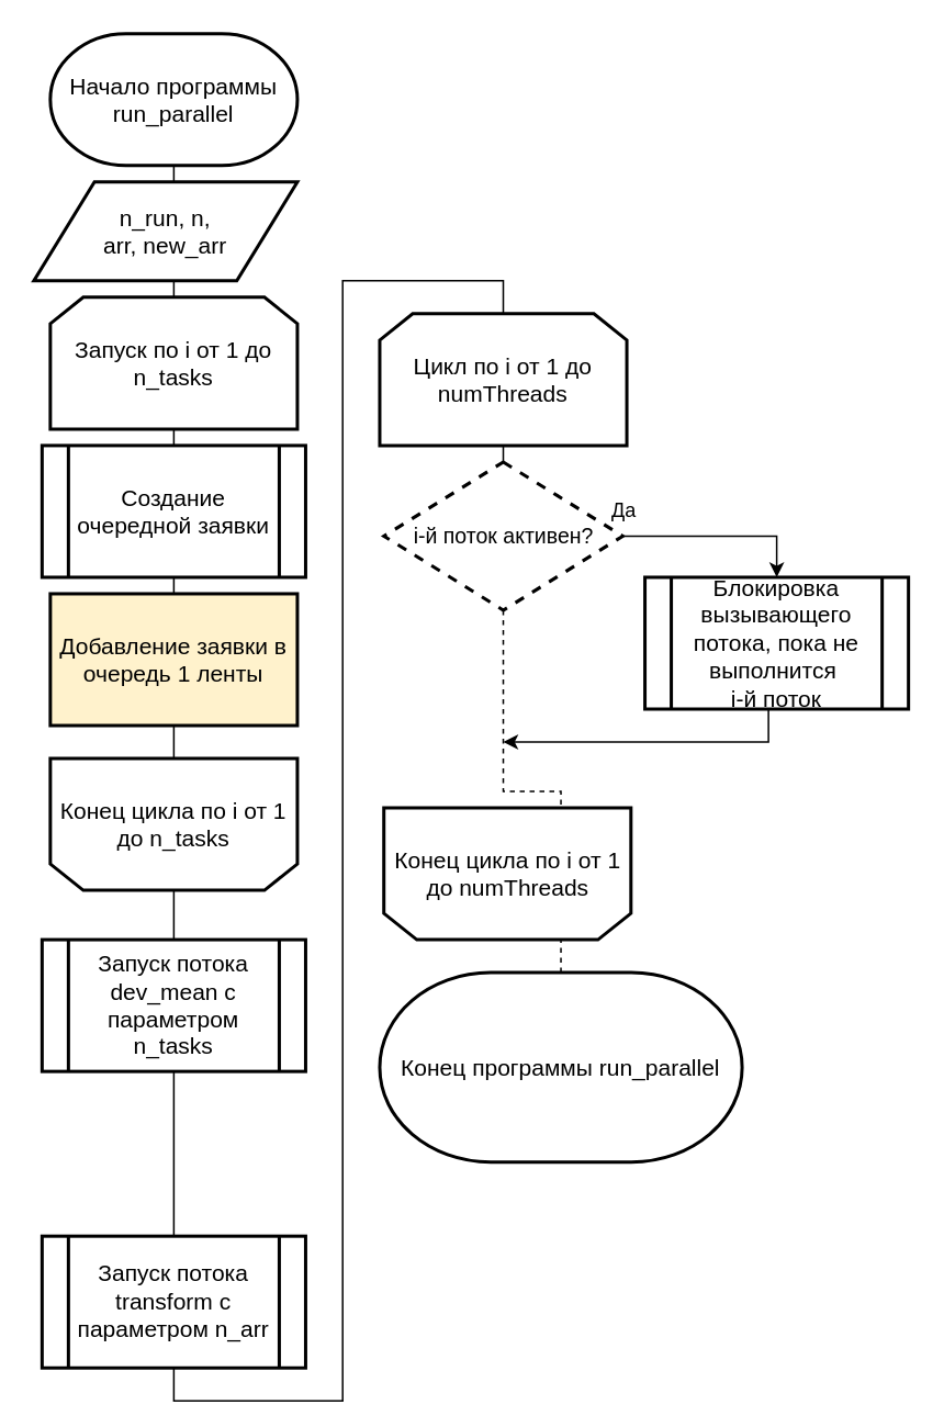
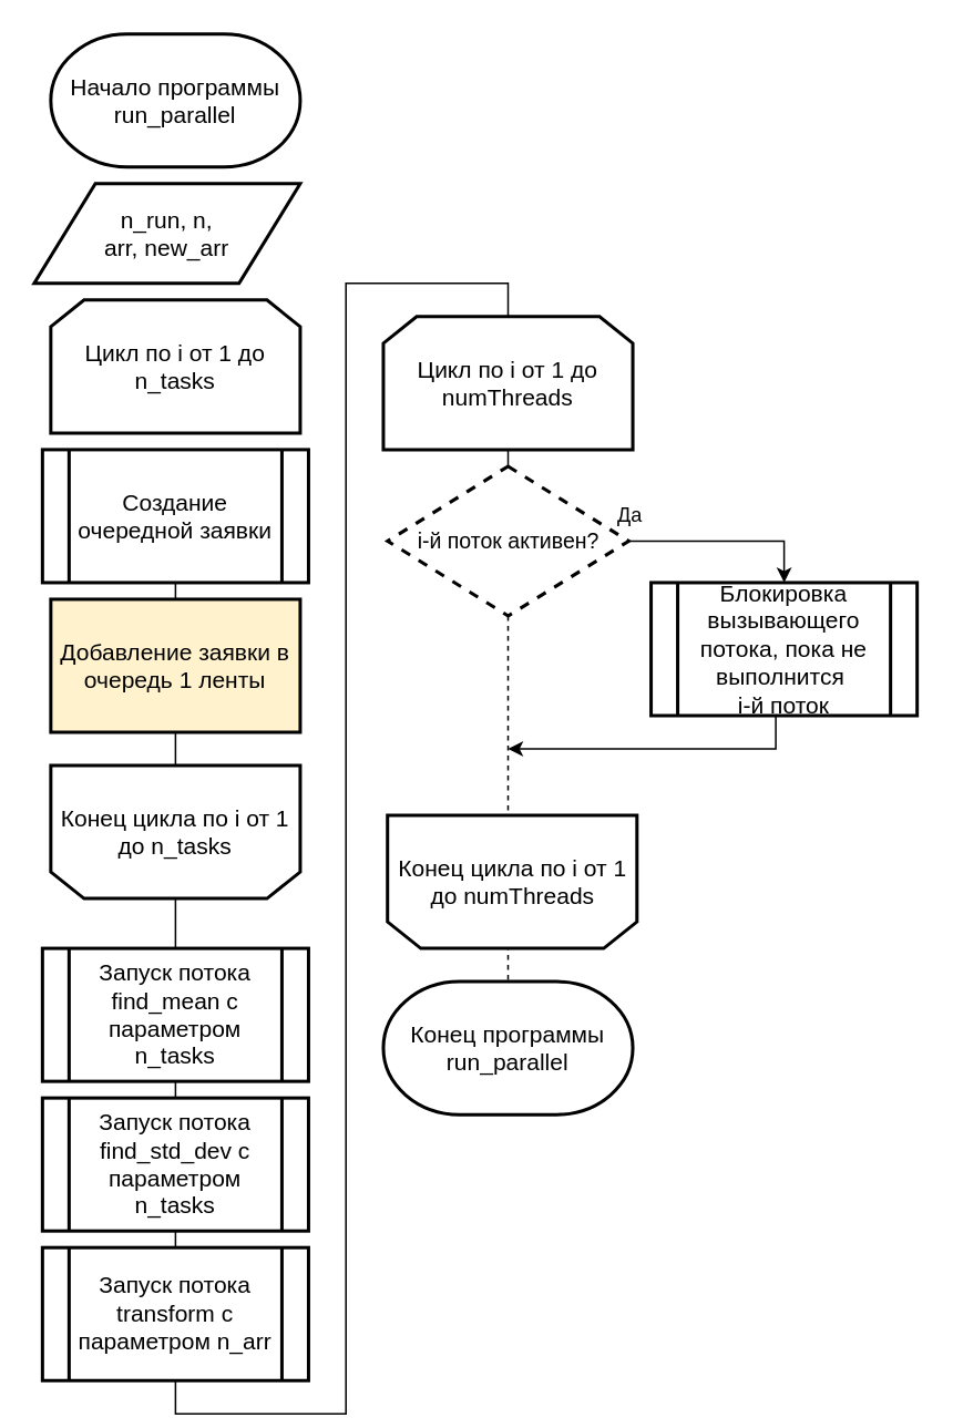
  <mxCell id="0" />
  <mxCell id="1" parent="0" />
  <mxCell id="2" style="edgeStyle=orthogonalEdgeStyle;rounded=0;orthogonalLoop=1;jettySize=auto;html=1;exitX=0.5;exitY=1;exitDx=0;exitDy=0;entryX=0.5;entryY=1;entryDx=0;entryDy=0;endArrow=none;endFill=0;entryPerimeter=0;" parent="1" source="7" edge="1"><mxGeometry relative="1" as="geometry"><mxPoint x="105" y="550" as="sourcePoint" /><mxPoint x="105" y="360" as="targetPoint" /></mxGeometry></mxCell>
- <mxCell id="3" style="edgeStyle=orthogonalEdgeStyle;rounded=0;orthogonalLoop=1;jettySize=auto;html=1;exitX=0.5;exitY=1;exitDx=0;exitDy=0;entryX=0.5;entryY=1;entryDx=0;entryDy=0;endArrow=none;endFill=0;entryPerimeter=0;" parent="1" source="14" target="5" edge="1"><mxGeometry relative="1" as="geometry"><mxPoint x="105" y="360" as="sourcePoint" /><mxPoint x="110" y="1190" as="targetPoint" /><Array as="points"><mxPoint x="105" y="260" /><mxPoint x="105" y="260" /></Array></mxGeometry></mxCell>
- <mxCell id="4" value="Конец программы run_parallel" style="strokeWidth=2;html=1;shape=mxgraph.flowchart.terminator;whiteSpace=wrap;fontSize=14;" parent="1" vertex="1"><mxGeometry x="230" y="590" width="220" height="115" as="geometry" /></mxCell>
+ <mxCell id="4" value="Конец программы run_parallel" style="strokeWidth=2;html=1;shape=mxgraph.flowchart.terminator;whiteSpace=wrap;fontSize=14;" parent="1" vertex="1"><mxGeometry x="230" y="590" width="150" height="80" as="geometry" /></mxCell>
  <mxCell id="5" value="&lt;font style=&quot;font-size: 14px&quot;&gt;Начало программы run_parallel&lt;/font&gt;" style="strokeWidth=2;html=1;shape=mxgraph.flowchart.terminator;whiteSpace=wrap;fontSize=14;fontFamily=Helvetica;" parent="1" vertex="1"><mxGeometry x="30" y="20" width="150" height="80" as="geometry" /></mxCell>
  <mxCell id="6" style="edgeStyle=orthogonalEdgeStyle;rounded=0;orthogonalLoop=1;jettySize=auto;html=1;exitX=0.5;exitY=0;exitDx=0;exitDy=0;entryX=0.5;entryY=0;entryDx=0;entryDy=0;endArrow=none;endFill=0;" parent="1" source="7" target="19" edge="1"><mxGeometry relative="1" as="geometry" /></mxCell>
  <mxCell id="7" value="&lt;span style=&quot;font-size: 14px&quot;&gt;Конец цикла&amp;nbsp;&lt;/span&gt;&lt;span style=&quot;font-size: 14px&quot;&gt;по i от 1 до&amp;nbsp;&lt;/span&gt;&lt;span style=&quot;font-size: 14px&quot;&gt;n_tasks&lt;/span&gt;&lt;span style=&quot;color: rgba(0 , 0 , 0 , 0) ; font-family: monospace ; font-size: 0px&quot;&gt;%3CmxGraphModel%3E%3Croot%3E%3CmxCell%20id%3D%220%22%2F%3E%3CmxCell%20id%3D%221%22%20parent%3D%220%22%2F%3E%3CmxCell%20id%3D%222%22%20value%3D%22%26lt%3Bspan%20style%3D%26quot%3Bfont-size%3A%2014px%26quot%3B%26gt%3B%D0%A6%D0%B8%D0%BA%D0%BB%20%D0%BF%D0%BE%20x%20%D0%BE%D1%82%200%20%D0%B4%D0%BE%20%D0%B7%D0%BD%D0%B0%D1%87%D0%B5%D0%BD%D0%B8%D1%8F%20%D1%88%D0%B8%D1%80%D0%B8%D0%BD%D1%8B%20%D1%8D%D0%BA%D1%80%D0%B0%D0%BD%D0%B0%26lt%3B%2Fspan%26gt%3B%22%20style%3D%22shape%3DloopLimit%3BwhiteSpace%3Dwrap%3Bhtml%3D1%3BstrokeWidth%3D2%3B%22%20vertex%3D%221%22%20parent%3D%221%22%3E%3CmxGeometry%20x%3D%22810%22%20y%3D%2252%22%20width%3D%22140%22%20height%3D%2270%22%20as%3D%22geometry%22%2F%3E%3C%2FmxCell%3E%3CmxCell%20id%3D%223%22%20value%3D%22%26lt%3Bspan%20style%3D%26quot%3Bfont-size%3A%2014px%26quot%3B%26gt%3B%D0%9A%D0%BE%D0%BD%D0%B5%D1%86%20%D1%86%D0%B8%D0%BA%D0%BB%D0%B0%26amp%3Bnbsp%3B%26lt%3B%2Fspan%26gt%3B%26lt%3Bspan%20style%3D%26quot%3Bfont-size%3A%2014px%26quot%3B%26gt%3B%D0%BF%D0%BE%20x%20%D0%BE%D1%82%200%20%D0%B4%D0%BE%20%D0%B7%D0%BD%D0%B0%D1%87%D0%B5%D0%BD%D0%B8%D1%8F%20%D1%88%D0%B8%D1%80%D0%B8%D0%BD%D1%8B%20%D1%8D%D0%BA%D1%80%D0%B0%D0%BD%D0%B0%26lt%3B%2Fspan%26gt%3B%22%20style%3D%22shape%3DloopLimit%3BwhiteSpace%3Dwrap%3Bhtml%3D1%3BstrokeWidth%3D2%3Bdirection%3Dwest%3B%22%20vertex%3D%221%22%20parent%3D%221%22%3E%3CmxGeometry%20x%3D%22810%22%20y%3D%22550%22%20width%3D%22140%22%20height%3D%2270%22%20as%3D%22geometry%22%2F%3E%3C%2FmxCell%3E%3C%2Froot%3E%3C%2FmxGraphModel%3E&lt;/span&gt;&lt;span style=&quot;color: rgba(0 , 0 , 0 , 0) ; font-family: monospace ; font-size: 0px&quot;&gt;%3CmxGraphModel%3E%3Croot%3E%3CmxCell%20id%3D%220%22%2F%3E%3CmxCell%20id%3D%221%22%20parent%3D%220%22%2F%3E%3CmxCell%20id%3D%222%22%20value%3D%22%26lt%3Bspan%20style%3D%26quot%3Bfont-size%3A%2014px%26quot%3B%26gt%3B%D0%A6%D0%B8%D0%BA%D0%BB%20%D0%BF%D0%BE%20x%20%D0%BE%D1%82%200%20%D0%B4%D0%BE%20%D0%B7%D0%BD%D0%B0%D1%87%D0%B5%D0%BD%D0%B8%D1%8F%20%D1%88%D0%B8%D1%80%D0%B8%D0%BD%D1%8B%20%D1%8D%D0%BA%D1%80%D0%B0%D0%BD%D0%B0%26lt%3B%2Fspan%26gt%3B%22%20style%3D%22shape%3DloopLimit%3BwhiteSpace%3Dwrap%3Bhtml%3D1%3BstrokeWidth%3D2%3B%22%20vertex%3D%221%22%20parent%3D%221%22%3E%3CmxGeometry%20x%3D%22810%22%20y%3D%2252%22%20width%3D%22140%22%20height%3D%2270%22%20as%3D%22geometry%22%2F%3E%3C%2FmxCell%3E%3CmxCell%20id%3D%223%22%20value%3D%22%26lt%3Bspan%20style%3D%26quot%3Bfont-size%3A%2014px%26quot%3B%26gt%3B%D0%9A%D0%BE%D0%BD%D0%B5%D1%86%20%D1%86%D0%B8%D0%BA%D0%BB%D0%B0%26amp%3Bnbsp%3B%26lt%3B%2Fspan%26gt%3B%26lt%3Bspan%20style%3D%26quot%3Bfont-size%3A%2014px%26quot%3B%26gt%3B%D0%BF%D0%BE%20x%20%D0%BE%D1%82%200%20%D0%B4%D0%BE%20%D0%B7%D0%BD%D0%B0%D1%87%D0%B5%D0%BD%D0%B8%D1%8F%20%D1%88%D0%B8%D1%80%D0%B8%D0%BD%D1%8B%20%D1%8D%D0%BA%D1%80%D0%B0%D0%BD%D0%B0%26lt%3B%2Fspan%26gt%3B%22%20style%3D%22shape%3DloopLimit%3BwhiteSpace%3Dwrap%3Bhtml%3D1%3BstrokeWidth%3D2%3Bdirection%3Dwest%3B%22%20vertex%3D%221%22%20parent%3D%221%22%3E%3CmxGeometry%20x%3D%22810%22%20y%3D%22550%22%20width%3D%22140%22%20height%3D%2270%22%20as%3D%22geometry%22%2F%3E%3C%2FmxCell%3E%3C%2Froot%3E%3C%2FmxGraphModel%3E&lt;/span&gt;" style="shape=loopLimit;whiteSpace=wrap;html=1;strokeWidth=2;direction=west;" parent="1" vertex="1"><mxGeometry x="30" y="460" width="150" height="80" as="geometry" /></mxCell>
  <mxCell id="8" value="Добавление заявки в очередь 1 ленты" style="rounded=0;whiteSpace=wrap;html=1;strokeWidth=2;fontSize=14;fillColor=#fff2cc;" parent="1" vertex="1"><mxGeometry x="30" y="360" width="150" height="80" as="geometry" /></mxCell>
- <mxCell id="9" value="&lt;span style=&quot;font-size: 14px&quot;&gt;Запуск по i от 1 до n_tasks&lt;/span&gt;" style="shape=loopLimit;whiteSpace=wrap;html=1;strokeWidth=2;" parent="1" vertex="1"><mxGeometry x="30" y="180" width="150" height="80" as="geometry" /></mxCell>
+ <mxCell id="9" value="&lt;span style=&quot;font-size: 14px&quot;&gt;Цикл по i от 1 до n_tasks&lt;/span&gt;" style="shape=loopLimit;whiteSpace=wrap;html=1;strokeWidth=2;" parent="1" vertex="1"><mxGeometry x="30" y="180" width="150" height="80" as="geometry" /></mxCell>
  <mxCell id="10" value="&lt;span style=&quot;font-size: 14px&quot;&gt;Цикл по i от 1 до numThreads&lt;/span&gt;&lt;span style=&quot;color: rgba(0 , 0 , 0 , 0) ; font-family: monospace ; font-size: 0px&quot;&gt;%3CmxGraphModel%3E%3Croot%3E%3CmxCell%20id%3D%220%22%2F%3E%3CmxCell%20id%3D%221%22%20parent%3D%220%22%2F%3E%3CmxCell%20id%3D%222%22%20value%3D%22%26lt%3Bspan%20style%3D%26quot%3Bfont-size%3A%2014px%26quot%3B%26gt%3B%D0%A6%D0%B8%D0%BA%D0%BB%20%D0%BF%D0%BE%20x%20%D0%BE%D1%82%200%20%D0%B4%D0%BE%20%D0%B7%D0%BD%D0%B0%D1%87%D0%B5%D0%BD%D0%B8%D1%8F%20%D1%88%D0%B8%D1%80%D0%B8%D0%BD%D1%8B%20%D1%8D%D0%BA%D1%80%D0%B0%D0%BD%D0%B0%26lt%3B%2Fspan%26gt%3B%22%20style%3D%22shape%3DloopLimit%3BwhiteSpace%3Dwrap%3Bhtml%3D1%3BstrokeWidth%3D2%3B%22%20vertex%3D%221%22%20parent%3D%221%22%3E%3CmxGeometry%20x%3D%22810%22%20y%3D%2252%22%20width%3D%22140%22%20height%3D%2270%22%20as%3D%22geometry%22%2F%3E%3C%2FmxCell%3E%3CmxCell%20id%3D%223%22%20value%3D%22%26lt%3Bspan%20style%3D%26quot%3Bfont-size%3A%2014px%26quot%3B%26gt%3B%D0%9A%D0%BE%D0%BD%D0%B5%D1%86%20%D1%86%D0%B8%D0%BA%D0%BB%D0%B0%26amp%3Bnbsp%3B%26lt%3B%2Fspan%26gt%3B%26lt%3Bspan%20style%3D%26quot%3Bfont-size%3A%2014px%26quot%3B%26gt%3B%D0%BF%D0%BE%20x%20%D0%BE%D1%82%200%20%D0%B4%D0%BE%20%D0%B7%D0%BD%D0%B0%D1%87%D0%B5%D0%BD%D0%B8%D1%8F%20%D1%88%D0%B8%D1%80%D0%B8%D0%BD%D1%8B%20%D1%8D%D0%BA%D1%80%D0%B0%D0%BD%D0%B0%26lt%3B%2Fspan%26gt%3B%22%20style%3D%22shape%3DloopLimit%3BwhiteSpace%3Dwrap%3Bhtml%3D1%3BstrokeWidth%3D2%3Bdirection%3Dwest%3B%22%20vertex%3D%221%22%20parent%3D%221%22%3E%3CmxGeometry%20x%3D%22810%22%20y%3D%22550%22%20width%3D%22140%22%20height%3D%2270%22%20as%3D%22geometry%22%2F%3E%3C%2FmxCell%3E%3C%2Froot%3E%3C%2FmxGraphModel%3E&lt;/span&gt;&lt;span style=&quot;color: rgba(0 , 0 , 0 , 0) ; font-family: monospace ; font-size: 0px&quot;&gt;%3CmxGraphModel%3E%3Croot%3E%3CmxCell%20id%3D%220%22%2F%3E%3CmxCell%20id%3D%221%22%20parent%3D%220%22%2F%3E%3CmxCell%20id%3D%222%22%20value%3D%22%26lt%3Bspan%20style%3D%26quot%3Bfont-size%3A%2014px%26quot%3B%26gt%3B%D0%A6%D0%B8%D0%BA%D0%BB%20%D0%BF%D0%BE%20x%20%D0%BE%D1%82%200%20%D0%B4%D0%BE%20%D0%B7%D0%BD%D0%B0%D1%87%D0%B5%D0%BD%D0%B8%D1%8F%20%D1%88%D0%B8%D1%80%D0%B8%D0%BD%D1%8B%20%D1%8D%D0%BA%D1%80%D0%B0%D0%BD%D0%B0%26lt%3B%2Fspan%26gt%3B%22%20style%3D%22shape%3DloopLimit%3BwhiteSpace%3Dwrap%3Bhtml%3D1%3BstrokeWidth%3D2%3B%22%20vertex%3D%221%22%20parent%3D%221%22%3E%3CmxGeometry%20x%3D%22810%22%20y%3D%2252%22%20width%3D%22140%22%20height%3D%2270%22%20as%3D%22geometry%22%2F%3E%3C%2FmxCell%3E%3CmxCell%20id%3D%223%22%20value%3D%22%26lt%3Bspan%20style%3D%26quot%3Bfont-size%3A%2014px%26quot%3B%26gt%3B%D0%9A%D0%BE%D0%BD%D0%B5%D1%86%20%D1%86%D0%B8%D0%BA%D0%BB%D0%B0%26amp%3Bnbsp%3B%26lt%3B%2Fspan%26gt%3B%26lt%3Bspan%20style%3D%26quot%3Bfont-size%3A%2014px%26quot%3B%26gt%3B%D0%BF%D0%BE%20x%20%D0%BE%D1%82%200%20%D0%B4%D0%BE%20%D0%B7%D0%BD%D0%B0%D1%87%D0%B5%D0%BD%D0%B8%D1%8F%20%D1%88%D0%B8%D1%80%D0%B8%D0%BD%D1%8B%20%D1%8D%D0%BA%D1%80%D0%B0%D0%BD%D0%B0%26lt%3B%2Fspan%26gt%3B%22%20style%3D%22shape%3DloopLimit%3BwhiteSpace%3Dwrap%3Bhtml%3D1%3BstrokeWidth%3D2%3Bdirection%3Dwest%3B%22%20vertex%3D%221%22%20parent%3D%221%22%3E%3CmxGeometry%20x%3D%22810%22%20y%3D%22550%22%20width%3D%22140%22%20height%3D%2270%22%20as%3D%22geometry%22%2F%3E%3C%2FmxCell%3E%3C%2Froot%3E%3C%2FmxGraphModel%3E&lt;/span&gt;" style="shape=loopLimit;whiteSpace=wrap;html=1;strokeWidth=2;" parent="1" vertex="1"><mxGeometry x="230" y="190" width="150" height="80" as="geometry" /></mxCell>
  <mxCell id="11" value="&lt;font style=&quot;font-size: 14px&quot;&gt;n_run, n, &lt;br&gt;arr, new_arr&lt;br&gt;&lt;/font&gt;" style="shape=parallelogram;html=1;strokeWidth=2;perimeter=parallelogramPerimeter;whiteSpace=wrap;rounded=0;arcSize=12;size=0.23;fontSize=13;" parent="1" vertex="1"><mxGeometry x="20" y="110" width="160" height="60" as="geometry" /></mxCell>
  <mxCell id="12" style="edgeStyle=orthogonalEdgeStyle;rounded=0;orthogonalLoop=1;jettySize=auto;html=1;exitX=0.5;exitY=1;exitDx=0;exitDy=0;endArrow=classic;endFill=1;" parent="1" edge="1"><mxGeometry relative="1" as="geometry"><mxPoint x="305" y="450" as="targetPoint" /><mxPoint x="466" y="430" as="sourcePoint" /><Array as="points"><mxPoint x="466" y="450" /><mxPoint x="305" y="450" /></Array></mxGeometry></mxCell>
  <mxCell id="13" value="Блокировка вызывающего потока, пока не выполнится&amp;nbsp;&lt;br&gt;i-й поток&lt;br&gt;" style="shape=process;whiteSpace=wrap;html=1;backgroundOutline=1;strokeWidth=2;fontSize=14;" parent="1" vertex="1"><mxGeometry x="391" y="350" width="160" height="80" as="geometry" /></mxCell>
  <mxCell id="14" value="Создание очередной заявки" style="shape=process;whiteSpace=wrap;html=1;backgroundOutline=1;strokeWidth=2;fontSize=14;" parent="1" vertex="1"><mxGeometry x="25" y="270" width="160" height="80" as="geometry" /></mxCell>
  <mxCell id="15" style="edgeStyle=orthogonalEdgeStyle;rounded=0;orthogonalLoop=1;jettySize=auto;html=1;exitX=0.5;exitY=1;exitDx=0;exitDy=0;entryX=0.5;entryY=1;entryDx=0;entryDy=0;endArrow=none;endFill=0;entryPerimeter=0;" parent="1" target="14" edge="1"><mxGeometry relative="1" as="geometry"><mxPoint x="105" y="360" as="sourcePoint" /><mxPoint x="105" y="10" as="targetPoint" /><Array as="points" /></mxGeometry></mxCell>
- <mxCell id="16" value="Запуск потока dev_mean с параметром n_tasks" style="shape=process;whiteSpace=wrap;html=1;backgroundOutline=1;strokeWidth=2;fontSize=14;" parent="1" vertex="1"><mxGeometry x="25" y="570" width="160" height="80" as="geometry" /></mxCell>
+ <mxCell id="16" value="Запуск потока find_mean с параметром n_tasks" style="shape=process;whiteSpace=wrap;html=1;backgroundOutline=1;strokeWidth=2;fontSize=14;" parent="1" vertex="1"><mxGeometry x="25" y="570" width="160" height="80" as="geometry" /></mxCell>
+ <mxCell id="17" value="Запуск потока find_std_dev с параметром n_tasks" style="shape=process;whiteSpace=wrap;html=1;backgroundOutline=1;strokeWidth=2;fontSize=14;" parent="1" vertex="1"><mxGeometry x="25" y="660" width="160" height="80" as="geometry" /></mxCell>
  <mxCell id="18" style="edgeStyle=orthogonalEdgeStyle;rounded=0;orthogonalLoop=1;jettySize=auto;html=1;exitX=0.5;exitY=1;exitDx=0;exitDy=0;entryX=0.5;entryY=0;entryDx=0;entryDy=0;endArrow=none;endFill=0;" parent="1" source="19" target="10" edge="1"><mxGeometry relative="1" as="geometry" /></mxCell>
  <mxCell id="19" value="Запуск потока transform с параметром n_arr" style="shape=process;whiteSpace=wrap;html=1;backgroundOutline=1;strokeWidth=2;fontSize=14;" parent="1" vertex="1"><mxGeometry x="25" y="750" width="160" height="80" as="geometry" /></mxCell>
  <mxCell id="20" value="Да" style="edgeStyle=orthogonalEdgeStyle;rounded=0;orthogonalLoop=1;jettySize=auto;html=1;entryX=0.5;entryY=0;entryDx=0;entryDy=0;endArrow=classic;endFill=1;fontSize=12;" parent="1" source="22" target="13" edge="1"><mxGeometry x="-1" y="15" relative="1" as="geometry"><mxPoint as="offset" /></mxGeometry></mxCell>
  <mxCell id="21" style="edgeStyle=orthogonalEdgeStyle;rounded=0;orthogonalLoop=1;jettySize=auto;html=1;exitX=0.5;exitY=1;exitDx=0;exitDy=0;endArrow=none;endFill=0;dashed=1;" parent="1" source="22" target="4" edge="1"><mxGeometry relative="1" as="geometry" /></mxCell>
  <mxCell id="22" value="i-й поток активен?" style="rhombus;whiteSpace=wrap;html=1;strokeWidth=2;fontSize=13;dashed=1;" parent="1" vertex="1"><mxGeometry x="232.5" y="280" width="145" height="90" as="geometry" /></mxCell>
  <mxCell id="23" style="edgeStyle=orthogonalEdgeStyle;rounded=0;orthogonalLoop=1;jettySize=auto;html=1;exitX=0.5;exitY=1;exitDx=0;exitDy=0;entryX=0.5;entryY=0;entryDx=0;entryDy=0;entryPerimeter=0;endArrow=none;endFill=0;" parent="1" source="10" target="22" edge="1"><mxGeometry relative="1" as="geometry"><mxPoint x="305" y="270" as="sourcePoint" /><mxPoint x="305" y="520" as="targetPoint" /></mxGeometry></mxCell>
  <mxCell id="24" value="&lt;span style=&quot;font-size: 14px&quot;&gt;Конец цикла&amp;nbsp;&lt;/span&gt;&lt;span style=&quot;font-size: 14px&quot;&gt;по i от 1 до numThreads&lt;/span&gt;&lt;span style=&quot;color: rgba(0 , 0 , 0 , 0) ; font-family: monospace ; font-size: 0px&quot;&gt;%3CmxGraphModel%3E%3Croot%3E%3CmxCell%20id%3D%220%22%2F%3E%3CmxCell%20id%3D%221%22%20parent%3D%220%22%2F%3E%3CmxCell%20id%3D%222%22%20value%3D%22%26lt%3Bspan%20style%3D%26quot%3Bfont-size%3A%2014px%26quot%3B%26gt%3B%D0%A6%D0%B8%D0%BA%D0%BB%20%D0%BF%D0%BE%20x%20%D0%BE%D1%82%200%20%D0%B4%D0%BE%20%D0%B7%D0%BD%D0%B0%D1%87%D0%B5%D0%BD%D0%B8%D1%8F%20%D1%88%D0%B8%D1%80%D0%B8%D0%BD%D1%8B%20%D1%8D%D0%BA%D1%80%D0%B0%D0%BD%D0%B0%26lt%3B%2Fspan%26gt%3B%22%20style%3D%22shape%3DloopLimit%3BwhiteSpace%3Dwrap%3Bhtml%3D1%3BstrokeWidth%3D2%3B%22%20vertex%3D%221%22%20parent%3D%221%22%3E%3CmxGeometry%20x%3D%22810%22%20y%3D%2252%22%20width%3D%22140%22%20height%3D%2270%22%20as%3D%22geometry%22%2F%3E%3C%2FmxCell%3E%3CmxCell%20id%3D%223%22%20value%3D%22%26lt%3Bspan%20style%3D%26quot%3Bfont-size%3A%2014px%26quot%3B%26gt%3B%D0%9A%D0%BE%D0%BD%D0%B5%D1%86%20%D1%86%D0%B8%D0%BA%D0%BB%D0%B0%26amp%3Bnbsp%3B%26lt%3B%2Fspan%26gt%3B%26lt%3Bspan%20style%3D%26quot%3Bfont-size%3A%2014px%26quot%3B%26gt%3B%D0%BF%D0%BE%20x%20%D0%BE%D1%82%200%20%D0%B4%D0%BE%20%D0%B7%D0%BD%D0%B0%D1%87%D0%B5%D0%BD%D0%B8%D1%8F%20%D1%88%D0%B8%D1%80%D0%B8%D0%BD%D1%8B%20%D1%8D%D0%BA%D1%80%D0%B0%D0%BD%D0%B0%26lt%3B%2Fspan%26gt%3B%22%20style%3D%22shape%3DloopLimit%3BwhiteSpace%3Dwrap%3Bhtml%3D1%3BstrokeWidth%3D2%3Bdirection%3Dwest%3B%22%20vertex%3D%221%22%20parent%3D%221%22%3E%3CmxGeometry%20x%3D%22810%22%20y%3D%22550%22%20width%3D%22140%22%20height%3D%2270%22%20as%3D%22geometry%22%2F%3E%3C%2FmxCell%3E%3C%2Froot%3E%3C%2FmxGraphModel%3E&lt;/span&gt;&lt;span style=&quot;color: rgba(0 , 0 , 0 , 0) ; font-family: monospace ; font-size: 0px&quot;&gt;%3CmxGraphModel%3E%3Croot%3E%3CmxCell%20id%3D%220%22%2F%3E%3CmxCell%20id%3D%221%22%20parent%3D%220%22%2F%3E%3CmxCell%20id%3D%222%22%20value%3D%22%26lt%3Bspan%20style%3D%26quot%3Bfont-size%3A%2014px%26quot%3B%26gt%3B%D0%A6%D0%B8%D0%BA%D0%BB%20%D0%BF%D0%BE%20x%20%D0%BE%D1%82%200%20%D0%B4%D0%BE%20%D0%B7%D0%BD%D0%B0%D1%87%D0%B5%D0%BD%D0%B8%D1%8F%20%D1%88%D0%B8%D1%80%D0%B8%D0%BD%D1%8B%20%D1%8D%D0%BA%D1%80%D0%B0%D0%BD%D0%B0%26lt%3B%2Fspan%26gt%3B%22%20style%3D%22shape%3DloopLimit%3BwhiteSpace%3Dwrap%3Bhtml%3D1%3BstrokeWidth%3D2%3B%22%20vertex%3D%221%22%20parent%3D%221%22%3E%3CmxGeometry%20x%3D%22810%22%20y%3D%2252%22%20width%3D%22140%22%20height%3D%2270%22%20as%3D%22geometry%22%2F%3E%3C%2FmxCell%3E%3CmxCell%20id%3D%223%22%20value%3D%22%26lt%3Bspan%20style%3D%26quot%3Bfont-size%3A%2014px%26quot%3B%26gt%3B%D0%9A%D0%BE%D0%BD%D0%B5%D1%86%20%D1%86%D0%B8%D0%BA%D0%BB%D0%B0%26amp%3Bnbsp%3B%26lt%3B%2Fspan%26gt%3B%26lt%3Bspan%20style%3D%26quot%3Bfont-size%3A%2014px%26quot%3B%26gt%3B%D0%BF%D0%BE%20x%20%D0%BE%D1%82%200%20%D0%B4%D0%BE%20%D0%B7%D0%BD%D0%B0%D1%87%D0%B5%D0%BD%D0%B8%D1%8F%20%D1%88%D0%B8%D1%80%D0%B8%D0%BD%D1%8B%20%D1%8D%D0%BA%D1%80%D0%B0%D0%BD%D0%B0%26lt%3B%2Fspan%26gt%3B%22%20style%3D%22shape%3DloopLimit%3BwhiteSpace%3Dwrap%3Bhtml%3D1%3BstrokeWidth%3D2%3Bdirection%3Dwest%3B%22%20vertex%3D%221%22%20parent%3D%221%22%3E%3CmxGeometry%20x%3D%22810%22%20y%3D%22550%22%20width%3D%22140%22%20height%3D%2270%22%20as%3D%22geometry%22%2F%3E%3C%2FmxCell%3E%3C%2Froot%3E%3C%2FmxGraphModel%3E&lt;/span&gt;" style="shape=loopLimit;whiteSpace=wrap;html=1;strokeWidth=2;direction=west;" parent="1" vertex="1"><mxGeometry x="232.5" y="490" width="150" height="80" as="geometry" /></mxCell>
